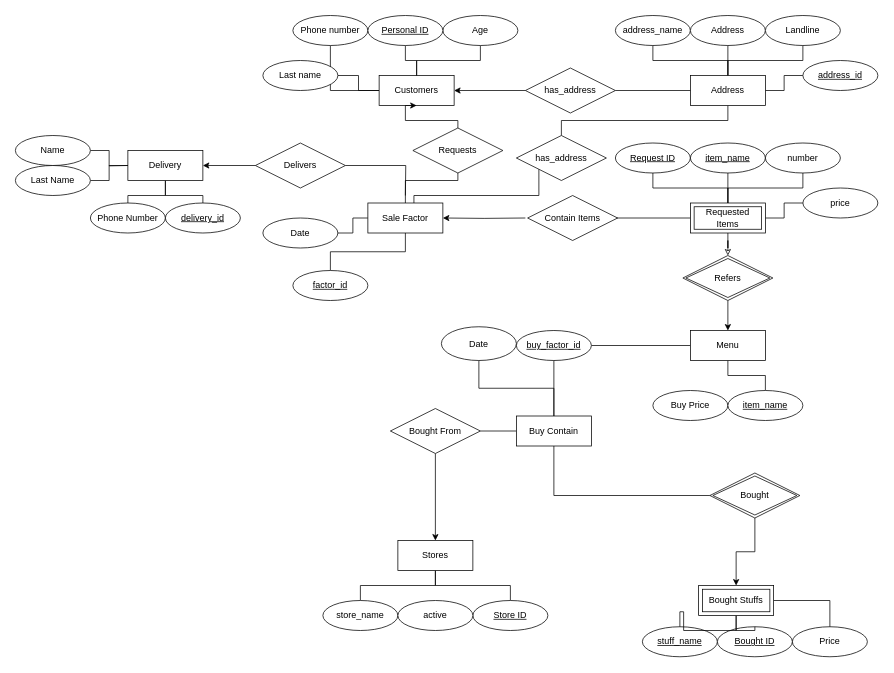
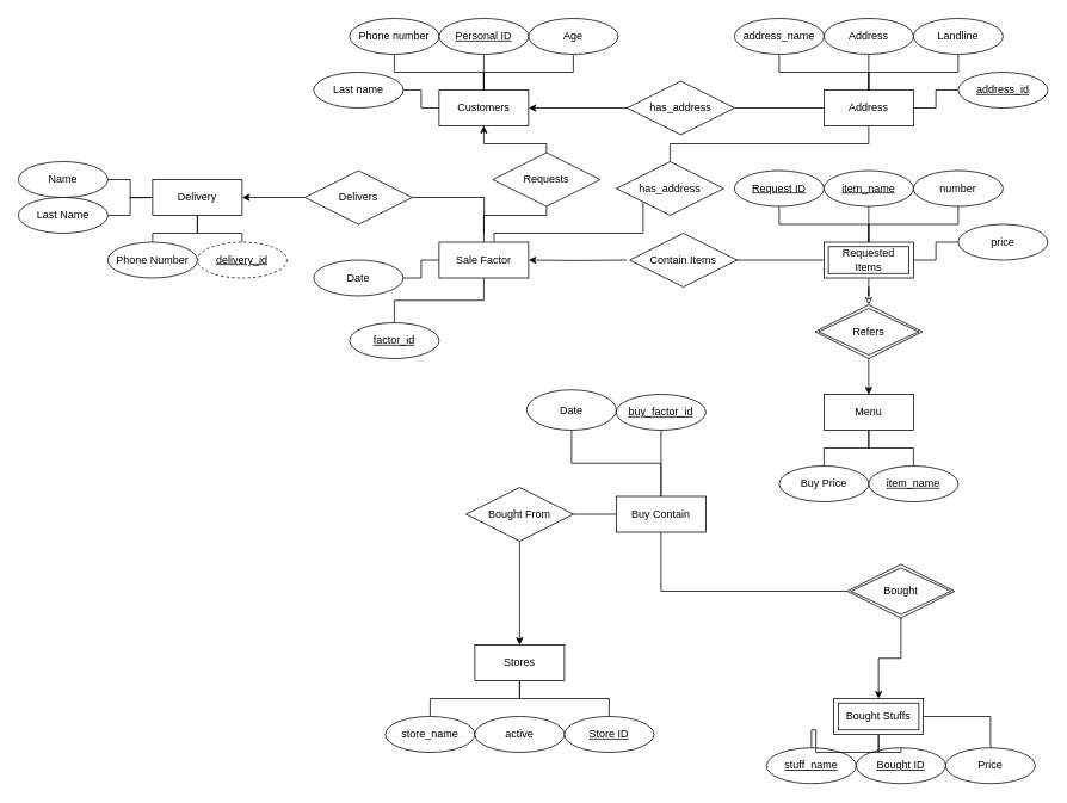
  <mxCell id="0" />
  <mxCell id="1" parent="0" />
  <mxCell id="2" style="edgeStyle=orthogonalEdgeStyle;rounded=0;orthogonalLoop=1;jettySize=auto;html=1;endArrow=none;endFill=0;" parent="1" source="4" target="10" edge="1"><mxGeometry relative="1" as="geometry" /></mxCell>
  <mxCell id="3" value="" style="edgeStyle=orthogonalEdgeStyle;rounded=0;orthogonalLoop=1;jettySize=auto;html=1;endArrow=none;endFill=0;" parent="1" source="4" target="12" edge="1"><mxGeometry relative="1" as="geometry" /></mxCell>
- <mxCell id="4" value="Customers" style="whiteSpace=wrap;html=1;align=center;" parent="1" vertex="1"><mxGeometry x="505" y="100" width="100" height="40" as="geometry" /></mxCell>
+ <mxCell id="4" value="Customers" style="whiteSpace=wrap;html=1;align=center;" parent="1" vertex="1"><mxGeometry x="490" y="100" width="100" height="40" as="geometry" /></mxCell>
  <mxCell id="5" style="edgeStyle=orthogonalEdgeStyle;rounded=0;orthogonalLoop=1;jettySize=auto;html=1;entryX=0.5;entryY=1;entryDx=0;entryDy=0;endArrow=none;endFill=0;" parent="1" source="9" target="15" edge="1"><mxGeometry relative="1" as="geometry" /></mxCell>
  <mxCell id="6" style="edgeStyle=orthogonalEdgeStyle;rounded=0;orthogonalLoop=1;jettySize=auto;html=1;endArrow=none;endFill=0;" parent="1" source="9" target="18" edge="1"><mxGeometry relative="1" as="geometry" /></mxCell>
  <mxCell id="7" style="edgeStyle=orthogonalEdgeStyle;rounded=0;orthogonalLoop=1;jettySize=auto;html=1;entryX=0;entryY=0.5;entryDx=0;entryDy=0;startArrow=none;startFill=0;endArrow=none;endFill=0;" parent="1" source="9" target="30" edge="1"><mxGeometry relative="1" as="geometry"><mxPoint x="1070" y="120" as="targetPoint" /></mxGeometry></mxCell>
  <mxCell id="8" style="edgeStyle=orthogonalEdgeStyle;rounded=0;orthogonalLoop=1;jettySize=auto;html=1;endArrow=none;endFill=0;" parent="1" source="9" target="88" edge="1"><mxGeometry relative="1" as="geometry"><Array as="points"><mxPoint x="970" y="160" /><mxPoint x="748" y="160" /></Array></mxGeometry></mxCell>
  <mxCell id="9" value="Address" style="whiteSpace=wrap;html=1;align=center;" parent="1" vertex="1"><mxGeometry x="920" y="100" width="100" height="40" as="geometry" /></mxCell>
  <mxCell id="10" value="Last name" style="ellipse;whiteSpace=wrap;html=1;align=center;" parent="1" vertex="1"><mxGeometry y="80" width="100" height="40" as="geometry" x="350" /></mxCell>
  <mxCell id="11" style="edgeStyle=orthogonalEdgeStyle;rounded=0;orthogonalLoop=1;jettySize=auto;html=1;entryX=0.5;entryY=0;entryDx=0;entryDy=0;startArrow=none;startFill=0;endArrow=none;endFill=0;exitX=0.5;exitY=1;exitDx=0;exitDy=0;" parent="1" source="29" target="4" edge="1"><mxGeometry relative="1" as="geometry"><mxPoint x="540" y="70" as="sourcePoint" /></mxGeometry></mxCell>
  <mxCell id="12" value="Phone number" style="ellipse;whiteSpace=wrap;html=1;align=center;" parent="1" vertex="1"><mxGeometry x="390" y="20" width="100" height="40" as="geometry" /></mxCell>
  <mxCell id="13" style="edgeStyle=orthogonalEdgeStyle;rounded=0;orthogonalLoop=1;jettySize=auto;html=1;endArrow=none;endFill=0;" parent="1" source="14" target="4" edge="1"><mxGeometry relative="1" as="geometry" /></mxCell>
  <mxCell id="14" value="Age" style="ellipse;whiteSpace=wrap;html=1;align=center;" parent="1" vertex="1"><mxGeometry x="590" y="20" width="100" height="40" as="geometry" /></mxCell>
  <mxCell id="15" value="address_name" style="ellipse;whiteSpace=wrap;html=1;align=center;" parent="1" vertex="1"><mxGeometry x="820" y="20" width="100" height="40" as="geometry" /></mxCell>
  <mxCell id="16" style="edgeStyle=orthogonalEdgeStyle;rounded=0;orthogonalLoop=1;jettySize=auto;html=1;entryX=0.5;entryY=0;entryDx=0;entryDy=0;endArrow=none;endFill=0;" parent="1" source="17" target="9" edge="1"><mxGeometry relative="1" as="geometry" /></mxCell>
  <mxCell id="17" value="Address" style="ellipse;whiteSpace=wrap;html=1;align=center;" parent="1" vertex="1"><mxGeometry x="920" y="20" width="100" height="40" as="geometry" /></mxCell>
  <mxCell id="18" value="Landline" style="ellipse;whiteSpace=wrap;html=1;align=center;" parent="1" vertex="1"><mxGeometry x="1020" y="20" width="100" height="40" as="geometry" /></mxCell>
  <mxCell id="19" style="edgeStyle=orthogonalEdgeStyle;rounded=0;orthogonalLoop=1;jettySize=auto;html=1;entryX=1;entryY=0.5;entryDx=0;entryDy=0;endArrow=classic;endFill=1;startArrow=none;startFill=0;" parent="1" source="21" target="4" edge="1"><mxGeometry relative="1" as="geometry" /></mxCell>
  <mxCell id="20" style="edgeStyle=orthogonalEdgeStyle;rounded=0;orthogonalLoop=1;jettySize=auto;html=1;entryX=0;entryY=0.5;entryDx=0;entryDy=0;endArrow=none;endFill=0;" parent="1" source="21" target="9" edge="1"><mxGeometry relative="1" as="geometry" /></mxCell>
  <mxCell id="21" value="has_address" style="shape=rhombus;perimeter=rhombusPerimeter;whiteSpace=wrap;html=1;align=center;" parent="1" vertex="1"><mxGeometry x="700" y="90" width="120" height="60" as="geometry" /></mxCell>
  <mxCell id="22" style="edgeStyle=orthogonalEdgeStyle;rounded=0;orthogonalLoop=1;jettySize=auto;html=1;entryX=0.5;entryY=1;entryDx=0;entryDy=0;startArrow=none;startFill=0;endArrow=classic;endFill=1;" parent="1" source="24" target="4" edge="1"><mxGeometry relative="1" as="geometry"><Array as="points"><mxPoint x="540" y="160" /></Array></mxGeometry></mxCell>
  <mxCell id="23" style="edgeStyle=orthogonalEdgeStyle;rounded=0;orthogonalLoop=1;jettySize=auto;html=1;entryX=0.5;entryY=0;entryDx=0;entryDy=0;startArrow=none;startFill=0;endArrow=none;endFill=0;" parent="1" source="24" target="28" edge="1"><mxGeometry relative="1" as="geometry"><Array as="points"><mxPoint x="610" y="240" /><mxPoint x="540" y="240" /></Array></mxGeometry></mxCell>
  <mxCell id="24" value="Requests" style="shape=rhombus;perimeter=rhombusPerimeter;whiteSpace=wrap;html=1;align=center;" parent="1" vertex="1"><mxGeometry x="550" y="170" width="120" height="60" as="geometry" /></mxCell>
  <mxCell id="25" style="edgeStyle=orthogonalEdgeStyle;rounded=0;orthogonalLoop=1;jettySize=auto;html=1;entryX=0.5;entryY=0;entryDx=0;entryDy=0;endArrow=none;endFill=0;" parent="1" source="28" target="31" edge="1"><mxGeometry relative="1" as="geometry" /></mxCell>
  <mxCell id="26" style="edgeStyle=orthogonalEdgeStyle;rounded=0;orthogonalLoop=1;jettySize=auto;html=1;entryX=1;entryY=0.5;entryDx=0;entryDy=0;startArrow=none;startFill=0;endArrow=none;endFill=0;" parent="1" source="28" target="68" edge="1"><mxGeometry relative="1" as="geometry" /></mxCell>
  <mxCell id="27" style="edgeStyle=orthogonalEdgeStyle;rounded=0;orthogonalLoop=1;jettySize=auto;html=1;entryX=0;entryY=1;entryDx=0;entryDy=0;exitX=0.614;exitY=0.018;exitDx=0;exitDy=0;exitPerimeter=0;endArrow=none;endFill=0;" parent="1" source="28" target="88" edge="1"><mxGeometry relative="1" as="geometry"><Array as="points"><mxPoint x="551" y="260" /><mxPoint x="718" y="260" /></Array></mxGeometry></mxCell>
  <mxCell id="28" value="Sale Factor" style="whiteSpace=wrap;html=1;align=center;" parent="1" vertex="1"><mxGeometry x="490" y="270" width="100" height="40" as="geometry" /></mxCell>
  <mxCell id="29" value="Personal ID" style="ellipse;whiteSpace=wrap;html=1;align=center;fontStyle=4;" parent="1" vertex="1"><mxGeometry x="490" y="20" width="100" height="40" as="geometry" /></mxCell>
  <mxCell id="30" value="address_id" style="ellipse;whiteSpace=wrap;html=1;align=center;fontStyle=4;" parent="1" vertex="1"><mxGeometry x="1070" y="80" width="100" height="40" as="geometry" /></mxCell>
  <mxCell id="31" value="&lt;u&gt;factor_id&lt;/u&gt;" style="ellipse;whiteSpace=wrap;html=1;align=center;" parent="1" vertex="1"><mxGeometry x="390" y="360" width="100" height="40" as="geometry" /></mxCell>
  <mxCell id="32" style="edgeStyle=orthogonalEdgeStyle;rounded=0;orthogonalLoop=1;jettySize=auto;html=1;entryX=1;entryY=0.5;entryDx=0;entryDy=0;endArrow=classic;endFill=1;exitX=0;exitY=0.5;exitDx=0;exitDy=0;" parent="1" target="28" edge="1"><mxGeometry relative="1" as="geometry"><mxPoint x="700" y="290" as="sourcePoint" /></mxGeometry></mxCell>
  <mxCell id="33" style="edgeStyle=orthogonalEdgeStyle;rounded=0;orthogonalLoop=1;jettySize=auto;html=1;entryX=1;entryY=0.5;entryDx=0;entryDy=0;endArrow=none;endFill=0;" parent="1" edge="1"><mxGeometry relative="1" as="geometry"><mxPoint x="920" y="290" as="sourcePoint" /><mxPoint x="820" y="290" as="targetPoint" /></mxGeometry></mxCell>
  <mxCell id="34" value="&lt;u&gt;Request ID&lt;/u&gt;" style="ellipse;whiteSpace=wrap;html=1;align=center;" parent="1" vertex="1"><mxGeometry x="820" y="190" width="100" height="40" as="geometry" /></mxCell>
  <mxCell id="35" value="&lt;u&gt;item_name&lt;/u&gt;" style="ellipse;whiteSpace=wrap;html=1;align=center;" parent="1" vertex="1"><mxGeometry x="920" y="190" width="100" height="40" as="geometry" /></mxCell>
  <mxCell id="36" style="edgeStyle=orthogonalEdgeStyle;rounded=0;orthogonalLoop=1;jettySize=auto;html=1;entryX=0.5;entryY=1;entryDx=0;entryDy=0;endArrow=none;endFill=0;" parent="1" source="41" target="35" edge="1"><mxGeometry relative="1" as="geometry" /></mxCell>
  <mxCell id="37" style="edgeStyle=orthogonalEdgeStyle;rounded=0;orthogonalLoop=1;jettySize=auto;html=1;entryX=0.5;entryY=1;entryDx=0;entryDy=0;endArrow=none;endFill=0;" parent="1" source="41" target="42" edge="1"><mxGeometry relative="1" as="geometry"><Array as="points"><mxPoint x="970" y="250" /><mxPoint x="1070" y="250" /></Array></mxGeometry></mxCell>
  <mxCell id="38" style="edgeStyle=orthogonalEdgeStyle;rounded=0;orthogonalLoop=1;jettySize=auto;html=1;entryX=0.5;entryY=1;entryDx=0;entryDy=0;endArrow=none;endFill=0;" parent="1" source="41" target="34" edge="1"><mxGeometry relative="1" as="geometry" /></mxCell>
  <mxCell id="39" style="edgeStyle=orthogonalEdgeStyle;rounded=0;orthogonalLoop=1;jettySize=auto;html=1;endArrow=none;endFill=0;" parent="1" source="41" target="43" edge="1"><mxGeometry relative="1" as="geometry" /></mxCell>
  <mxCell id="40" style="edgeStyle=orthogonalEdgeStyle;rounded=0;orthogonalLoop=1;jettySize=auto;html=1;entryX=0.5;entryY=0;entryDx=0;entryDy=0;endArrow=classic;endFill=0;" parent="1" source="41" target="49" edge="1"><mxGeometry relative="1" as="geometry"><mxPoint x="970" y="350" as="targetPoint" /></mxGeometry></mxCell>
  <mxCell id="41" value="Requested Items" style="shape=ext;margin=3;double=1;whiteSpace=wrap;html=1;align=center;" parent="1" vertex="1"><mxGeometry x="920" y="270" width="100" height="40" as="geometry" /></mxCell>
  <mxCell id="42" value="number" style="ellipse;whiteSpace=wrap;html=1;align=center;" parent="1" vertex="1"><mxGeometry x="1020" y="190" width="100" height="40" as="geometry" /></mxCell>
  <mxCell id="43" value="price" style="ellipse;whiteSpace=wrap;html=1;align=center;" parent="1" vertex="1"><mxGeometry x="1070" y="250" width="100" height="40" as="geometry" /></mxCell>
  <mxCell id="44" value="Contain Items" style="shape=rhombus;perimeter=rhombusPerimeter;whiteSpace=wrap;html=1;align=center;" parent="1" vertex="1"><mxGeometry x="703" y="260" width="120" height="60" as="geometry" /></mxCell>
- <mxCell id="45" style="edgeStyle=orthogonalEdgeStyle;rounded=0;orthogonalLoop=1;jettySize=auto;html=1;endArrow=none;endFill=0;" parent="1" source="47" target="63" edge="1"><mxGeometry relative="1" as="geometry"><mxPoint x="920" y="554" as="targetPoint" /></mxGeometry></mxCell>
+ <mxCell id="45" style="edgeStyle=orthogonalEdgeStyle;rounded=0;orthogonalLoop=1;jettySize=auto;html=1;entryX=0.5;entryY=0;entryDx=0;entryDy=0;endArrow=none;endFill=0;" parent="1" source="47" target="50" edge="1"><mxGeometry relative="1" as="geometry"><mxPoint x="920" y="554" as="targetPoint" /></mxGeometry></mxCell>
  <mxCell id="46" style="edgeStyle=orthogonalEdgeStyle;rounded=0;orthogonalLoop=1;jettySize=auto;html=1;entryX=0.5;entryY=0;entryDx=0;entryDy=0;endArrow=none;endFill=0;" parent="1" source="47" target="51" edge="1"><mxGeometry relative="1" as="geometry"><mxPoint x="1020" y="554" as="targetPoint" /></mxGeometry></mxCell>
  <mxCell id="47" value="Menu" style="whiteSpace=wrap;html=1;align=center;" parent="1" vertex="1"><mxGeometry x="920" y="440" width="100" height="40" as="geometry" /></mxCell>
  <mxCell id="48" style="edgeStyle=orthogonalEdgeStyle;rounded=0;orthogonalLoop=1;jettySize=auto;html=1;entryX=0.5;entryY=0;entryDx=0;entryDy=0;endArrow=classic;endFill=1;" parent="1" source="49" target="47" edge="1"><mxGeometry relative="1" as="geometry" /></mxCell>
  <mxCell id="49" value="Refers" style="shape=rhombus;double=1;perimeter=rhombusPerimeter;whiteSpace=wrap;html=1;align=center;" parent="1" vertex="1"><mxGeometry x="910" y="340" width="120" height="60" as="geometry" /></mxCell>
  <mxCell id="50" value="Buy Price" style="ellipse;whiteSpace=wrap;html=1;align=center;" parent="1" vertex="1"><mxGeometry x="870" y="520" width="100" height="40" as="geometry" /></mxCell>
  <mxCell id="51" value="item_name" style="ellipse;whiteSpace=wrap;html=1;align=center;fontStyle=4" parent="1" vertex="1"><mxGeometry x="970" y="520" width="100" height="40" as="geometry" /></mxCell>
  <mxCell id="52" style="edgeStyle=orthogonalEdgeStyle;rounded=0;orthogonalLoop=1;jettySize=auto;html=1;entryX=0.5;entryY=0;entryDx=0;entryDy=0;endArrow=none;endFill=0;" parent="1" source="54" target="55" edge="1"><mxGeometry relative="1" as="geometry" /></mxCell>
  <mxCell id="53" style="edgeStyle=orthogonalEdgeStyle;rounded=0;orthogonalLoop=1;jettySize=auto;html=1;entryX=0.5;entryY=0;entryDx=0;entryDy=0;endArrow=none;endFill=0;" parent="1" source="54" target="56" edge="1"><mxGeometry relative="1" as="geometry" /></mxCell>
  <mxCell id="54" value="Stores" style="whiteSpace=wrap;html=1;align=center;" parent="1" vertex="1"><mxGeometry x="530" y="720" width="100" height="40" as="geometry" /></mxCell>
  <mxCell id="55" value="store_name" style="ellipse;whiteSpace=wrap;html=1;align=center;" parent="1" vertex="1"><mxGeometry x="430" y="800" width="100" height="40" as="geometry" /></mxCell>
  <mxCell id="56" value="Store ID" style="ellipse;whiteSpace=wrap;html=1;align=center;fontStyle=4" parent="1" vertex="1"><mxGeometry x="630" y="800" width="100" height="40" as="geometry" /></mxCell>
  <mxCell id="57" style="edgeStyle=orthogonalEdgeStyle;rounded=0;orthogonalLoop=1;jettySize=auto;html=1;entryX=0.5;entryY=0;entryDx=0;entryDy=0;startArrow=none;startFill=0;endArrow=classic;endFill=1;" parent="1" source="59" target="54" edge="1"><mxGeometry relative="1" as="geometry" /></mxCell>
  <mxCell id="58" style="edgeStyle=orthogonalEdgeStyle;rounded=0;orthogonalLoop=1;jettySize=auto;html=1;entryX=0;entryY=0.5;entryDx=0;entryDy=0;startArrow=none;startFill=0;endArrow=none;endFill=0;" parent="1" source="59" target="62" edge="1"><mxGeometry relative="1" as="geometry" /></mxCell>
  <mxCell id="59" value="Bought From" style="shape=rhombus;perimeter=rhombusPerimeter;whiteSpace=wrap;html=1;align=center;" parent="1" vertex="1"><mxGeometry x="520" y="544" width="120" height="60" as="geometry" /></mxCell>
  <mxCell id="60" style="edgeStyle=orthogonalEdgeStyle;rounded=0;orthogonalLoop=1;jettySize=auto;html=1;entryX=0.5;entryY=1;entryDx=0;entryDy=0;startArrow=none;startFill=0;endArrow=none;endFill=0;" parent="1" source="62" target="67" edge="1"><mxGeometry relative="1" as="geometry" /></mxCell>
  <mxCell id="61" style="edgeStyle=orthogonalEdgeStyle;rounded=0;orthogonalLoop=1;jettySize=auto;html=1;entryX=0.5;entryY=1;entryDx=0;entryDy=0;startArrow=none;startFill=0;endArrow=none;endFill=0;" parent="1" source="62" target="63" edge="1"><mxGeometry relative="1" as="geometry" /></mxCell>
  <mxCell id="62" value="Buy Contain" style="whiteSpace=wrap;html=1;align=center;" parent="1" vertex="1"><mxGeometry x="688" y="554" width="100" height="40" as="geometry" /></mxCell>
  <mxCell id="63" value="buy_factor_id" style="ellipse;whiteSpace=wrap;html=1;align=center;fontStyle=4" parent="1" vertex="1"><mxGeometry x="688" y="440" width="100" height="40" as="geometry" /></mxCell>
  <mxCell id="64" value="stuff_name" style="ellipse;whiteSpace=wrap;html=1;align=center;fontStyle=4" parent="1" vertex="1"><mxGeometry x="856" y="835" width="100" height="40" as="geometry" /></mxCell>
  <mxCell id="65" value="Price" style="ellipse;whiteSpace=wrap;html=1;align=center;" parent="1" vertex="1"><mxGeometry x="1056" y="835" width="100" height="40" as="geometry" /></mxCell>
  <mxCell id="66" value="Bought ID" style="ellipse;whiteSpace=wrap;html=1;align=center;fontStyle=4" parent="1" vertex="1"><mxGeometry x="956" y="835" width="100" height="40" as="geometry" /></mxCell>
  <mxCell id="67" value="Date" style="ellipse;whiteSpace=wrap;html=1;align=center;" parent="1" vertex="1"><mxGeometry x="588" y="435" width="100" height="45" as="geometry" /></mxCell>
  <mxCell id="68" value="Date" style="ellipse;whiteSpace=wrap;html=1;align=center;" parent="1" vertex="1"><mxGeometry y="290" width="100" height="40" as="geometry" x="350" /></mxCell>
  <mxCell id="69" style="edgeStyle=orthogonalEdgeStyle;rounded=0;orthogonalLoop=1;jettySize=auto;html=1;entryX=0.5;entryY=0;entryDx=0;entryDy=0;startArrow=none;startFill=0;endArrow=none;endFill=0;" parent="1" source="72" target="66" edge="1"><mxGeometry relative="1" as="geometry" /></mxCell>
  <mxCell id="70" style="edgeStyle=orthogonalEdgeStyle;rounded=0;orthogonalLoop=1;jettySize=auto;html=1;entryX=0.5;entryY=0;entryDx=0;entryDy=0;startArrow=none;startFill=0;endArrow=none;endFill=0;" parent="1" source="72" target="64" edge="1"><mxGeometry relative="1" as="geometry" /></mxCell>
  <mxCell id="71" style="edgeStyle=orthogonalEdgeStyle;rounded=0;orthogonalLoop=1;jettySize=auto;html=1;entryX=0.5;entryY=0;entryDx=0;entryDy=0;startArrow=none;startFill=0;endArrow=none;endFill=0;" parent="1" source="72" target="65" edge="1"><mxGeometry relative="1" as="geometry" /></mxCell>
  <mxCell id="72" value="Bought Stuffs" style="shape=ext;margin=3;double=1;whiteSpace=wrap;html=1;align=center;" parent="1" vertex="1"><mxGeometry x="931" y="780" width="100" height="40" as="geometry" /></mxCell>
  <mxCell id="73" style="edgeStyle=orthogonalEdgeStyle;rounded=0;orthogonalLoop=1;jettySize=auto;html=1;entryX=0.5;entryY=0;entryDx=0;entryDy=0;startArrow=none;startFill=0;endArrow=classic;endFill=1;" parent="1" source="75" target="72" edge="1"><mxGeometry relative="1" as="geometry" /></mxCell>
  <mxCell id="74" style="edgeStyle=orthogonalEdgeStyle;rounded=0;orthogonalLoop=1;jettySize=auto;html=1;entryX=0.5;entryY=1;entryDx=0;entryDy=0;startArrow=none;startFill=0;endArrow=none;endFill=0;" parent="1" source="75" target="62" edge="1"><mxGeometry relative="1" as="geometry" /></mxCell>
  <mxCell id="75" value="Bought" style="shape=rhombus;double=1;perimeter=rhombusPerimeter;whiteSpace=wrap;html=1;align=center;" parent="1" vertex="1"><mxGeometry x="946" y="630" width="120" height="60" as="geometry" /></mxCell>
  <mxCell id="76" style="edgeStyle=orthogonalEdgeStyle;rounded=0;orthogonalLoop=1;jettySize=auto;html=1;entryX=0.5;entryY=0;entryDx=0;entryDy=0;startArrow=none;startFill=0;endArrow=none;endFill=0;" parent="1" source="78" target="84" edge="1"><mxGeometry relative="1" as="geometry" /></mxCell>
  <mxCell id="77" style="edgeStyle=orthogonalEdgeStyle;rounded=0;orthogonalLoop=1;jettySize=auto;html=1;entryX=0.5;entryY=0;entryDx=0;entryDy=0;endArrow=none;endFill=0;" parent="1" source="78" target="87" edge="1"><mxGeometry relative="1" as="geometry" /></mxCell>
  <mxCell id="78" value="Delivery" style="whiteSpace=wrap;html=1;align=center;" parent="1" vertex="1"><mxGeometry x="170" y="200" width="100" height="40" as="geometry" /></mxCell>
  <mxCell id="79" style="edgeStyle=orthogonalEdgeStyle;rounded=0;orthogonalLoop=1;jettySize=auto;html=1;startArrow=none;startFill=0;endArrow=none;endFill=0;" parent="1" source="81" edge="1"><mxGeometry relative="1" as="geometry"><mxPoint x="540" y="260" as="targetPoint" /></mxGeometry></mxCell>
  <mxCell id="80" style="edgeStyle=orthogonalEdgeStyle;rounded=0;orthogonalLoop=1;jettySize=auto;html=1;entryX=1;entryY=0.5;entryDx=0;entryDy=0;startArrow=none;startFill=0;endArrow=classic;endFill=1;" parent="1" source="81" target="78" edge="1"><mxGeometry relative="1" as="geometry" /></mxCell>
  <mxCell id="81" value="Delivers" style="shape=rhombus;perimeter=rhombusPerimeter;whiteSpace=wrap;html=1;align=center;" parent="1" vertex="1"><mxGeometry x="340" y="190" width="120" height="60" as="geometry" /></mxCell>
  <mxCell id="82" style="edgeStyle=orthogonalEdgeStyle;rounded=0;orthogonalLoop=1;jettySize=auto;html=1;entryX=0;entryY=0.5;entryDx=0;entryDy=0;startArrow=none;startFill=0;endArrow=none;endFill=0;" parent="1" source="83" target="78" edge="1"><mxGeometry relative="1" as="geometry" /></mxCell>
  <mxCell id="83" value="Last Name" style="ellipse;whiteSpace=wrap;html=1;align=center;" parent="1" vertex="1"><mxGeometry x="20" y="220" width="100" height="40" as="geometry" /></mxCell>
- <mxCell id="84" value="&lt;u&gt;delivery_id&lt;/u&gt;" style="ellipse;whiteSpace=wrap;html=1;align=center;" parent="1" vertex="1"><mxGeometry x="220" y="270" width="100" height="40" as="geometry" /></mxCell>
+ <mxCell id="84" value="&lt;u&gt;delivery_id&lt;/u&gt;" style="ellipse;whiteSpace=wrap;html=1;align=center;dashed=1;" parent="1" vertex="1"><mxGeometry x="220" y="270" width="100" height="40" as="geometry" /></mxCell>
  <mxCell id="85" style="edgeStyle=orthogonalEdgeStyle;rounded=0;orthogonalLoop=1;jettySize=auto;html=1;startArrow=none;startFill=0;endArrow=none;endFill=0;" parent="1" source="86" edge="1"><mxGeometry relative="1" as="geometry"><mxPoint x="170" y="220" as="targetPoint" /></mxGeometry></mxCell>
  <mxCell id="86" value="Name" style="ellipse;whiteSpace=wrap;html=1;align=center;" parent="1" vertex="1"><mxGeometry x="20" y="180" width="100" height="40" as="geometry" /></mxCell>
  <mxCell id="87" value="Phone Number" style="ellipse;whiteSpace=wrap;html=1;align=center;" parent="1" vertex="1"><mxGeometry x="120" y="270" width="100" height="40" as="geometry" /></mxCell>
  <mxCell id="88" value="has_address" style="shape=rhombus;perimeter=rhombusPerimeter;whiteSpace=wrap;html=1;align=center;" parent="1" vertex="1"><mxGeometry x="688" y="180" width="120" height="60" as="geometry" /></mxCell>
  <mxCell id="89" value="active" style="ellipse;whiteSpace=wrap;html=1;align=center;" vertex="1" parent="1"><mxGeometry x="530" y="800" width="100" height="40" as="geometry" /></mxCell>
